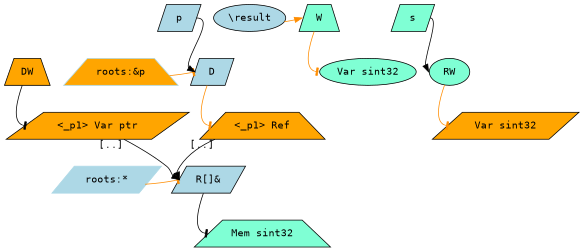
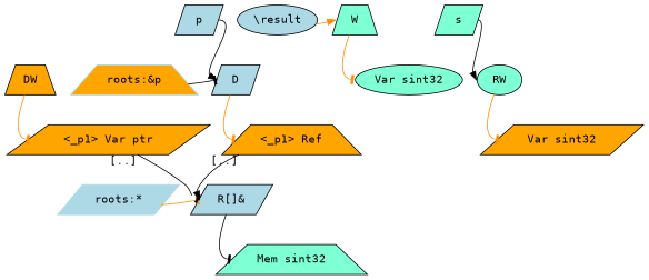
  digraph {
    rankdir=TB
    node [fillcolor=lightblue fontname=monospace shape=parallelogram style=filled]
    edge [arrowhead=tee color=darkorange fontname=monospace headport=w]
    n1 [label=D]
    n2 [color=lightblue fillcolor=orange label="roots:&p" shape=trapezium]
    n3 [label="R[]&"]
    n4 [color=lightblue label="roots:*"]
    n5 [label="\\result" shape=ellipse]
    n6 [fillcolor=aquamarine label=W shape=trapezium]
    n7 [fillcolor=orange label="<_p1> Ref" shape=trapezium]
    n8 [fillcolor=aquamarine label="Mem sint32" shape=trapezium]
    n9 [fillcolor=aquamarine label="Var sint32" shape=ellipse]
    n10 [label=p]
    n11 [fillcolor=aquamarine label=s]
    n12 [fillcolor=aquamarine label=RW shape=ellipse]
    n13 [fillcolor=orange label="Var sint32"]
    n14 [fillcolor=orange label=DW shape=trapezium]
    n15 [fillcolor=orange label="<_p1> Var ptr"]
    subgraph sub_1 {
      rank=same
      n1
      n2
    }
    subgraph sub_2 {
      rank=same
      n3
      n4
    }
    subgraph sub_3 {
      rank=same
      n5
      n6
    }
    n1 -> n7
-   n2 -> n1
+   n2 -> n1 [color=black]
    n3 -> n8 [color=black]
    n4 -> n3
    n5 -> n6 [arrowhead=""]
    n6 -> n9
    n7 -> n3 [color=black labelangle="+40" labeldistance=1.7 taillabel="[..]" tailport=_p1 arrowhead=""]
    n10 -> n1 [color=black tailport=e arrowhead=""]
    n11 -> n12 [color=black tailport=e arrowhead=""]
    n12 -> n13
-   n14 -> n15 [color=black]
-   n15 -> n3 [color=black labelangle="+40" labeldistance=1.7 taillabel="[..]" tailport=_p1 arrowhead=""]
+   n14 -> n15
+   n15 -> n3 [color=black labelangle="+40" labeldistance=1.7 taillabel="[..]" tailport=_p1]
  }
